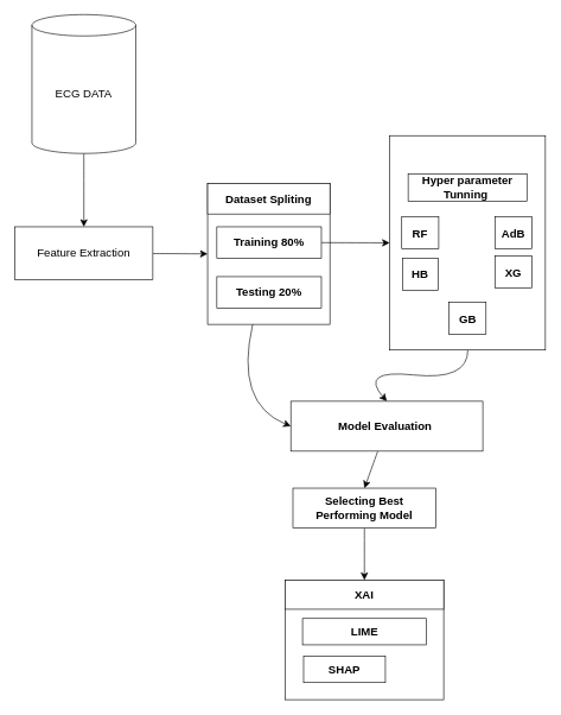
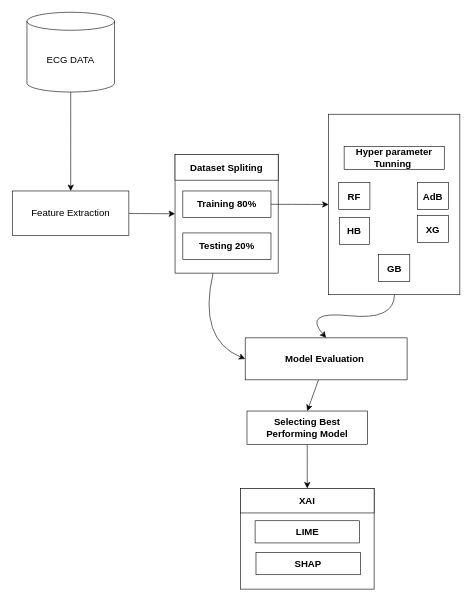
  <mxCell id="0" />
  <mxCell id="1" parent="0" />
  <mxCell id="2" style="edgeStyle=none;curved=1;rounded=0;orthogonalLoop=1;jettySize=auto;html=1;entryX=0;entryY=0.5;entryDx=0;entryDy=0;fontSize=12;startSize=8;endSize=8;" edge="1" parent="1" source="3" target="17"><mxGeometry relative="1" as="geometry"><Array as="points"><mxPoint x="329" y="566" /></Array></mxGeometry></mxCell>
  <mxCell id="3" value="" style="rounded=0;whiteSpace=wrap;html=1;fontSize=16;" vertex="1" parent="1"><mxGeometry x="291" y="257" width="172" height="198" as="geometry" /></mxCell>
  <mxCell id="4" value="&lt;b&gt;Dataset Spliting&lt;/b&gt;" style="rounded=0;whiteSpace=wrap;html=1;fontSize=16;" vertex="1" parent="1"><mxGeometry x="291" y="257" width="172" height="43" as="geometry" /></mxCell>
  <mxCell id="5" style="edgeStyle=none;curved=1;rounded=0;orthogonalLoop=1;jettySize=auto;html=1;entryX=0;entryY=0.5;entryDx=0;entryDy=0;fontSize=12;startSize=8;endSize=8;entryPerimeter=0;" edge="1" parent="1" source="6" target="9"><mxGeometry relative="1" as="geometry" /></mxCell>
  <mxCell id="6" value="&lt;b&gt;Training 80%&lt;/b&gt;" style="rounded=0;whiteSpace=wrap;html=1;fontSize=16;" vertex="1" parent="1"><mxGeometry x="304" y="318" width="147" height="44" as="geometry" /></mxCell>
  <mxCell id="7" value="&lt;b&gt;Testing 20%&lt;/b&gt;" style="rounded=0;whiteSpace=wrap;html=1;fontSize=16;rotation=0;direction=west;" vertex="1" parent="1"><mxGeometry x="304" y="388" width="147" height="44" as="geometry" /></mxCell>
  <mxCell id="8" style="edgeStyle=none;curved=1;rounded=0;orthogonalLoop=1;jettySize=auto;html=1;entryX=0.5;entryY=0;entryDx=0;entryDy=0;fontSize=12;startSize=8;endSize=8;" edge="1" parent="1" source="9" target="17"><mxGeometry relative="1" as="geometry"><Array as="points"><mxPoint x="657" y="534" /><mxPoint x="504" y="518" /></Array></mxGeometry></mxCell>
  <mxCell id="9" value="" style="rounded=0;whiteSpace=wrap;html=1;fontSize=16;" vertex="1" parent="1"><mxGeometry x="547" y="190" width="219" height="301" as="geometry" /></mxCell>
  <mxCell id="10" value="&lt;b&gt;HB&lt;/b&gt;" style="rounded=0;whiteSpace=wrap;html=1;fontSize=16;" vertex="1" parent="1"><mxGeometry x="565" y="362" width="50" height="45" as="geometry" /></mxCell>
  <mxCell id="11" value="&lt;b&gt;AdB&lt;/b&gt;" style="rounded=0;whiteSpace=wrap;html=1;fontSize=16;" vertex="1" parent="1"><mxGeometry x="695" y="304" width="52" height="45" as="geometry" /></mxCell>
  <mxCell id="12" value="&lt;b&gt;RF&lt;/b&gt;" style="rounded=0;whiteSpace=wrap;html=1;fontSize=16;" vertex="1" parent="1"><mxGeometry x="564" y="304" width="52" height="45" as="geometry" /></mxCell>
  <mxCell id="13" value="&lt;b&gt;XG&lt;/b&gt;" style="rounded=0;whiteSpace=wrap;html=1;fontSize=16;" vertex="1" parent="1"><mxGeometry x="695" y="359" width="52" height="45" as="geometry" /></mxCell>
  <mxCell id="14" value="&lt;b&gt;GB&lt;/b&gt;" style="rounded=0;whiteSpace=wrap;html=1;fontSize=16;" vertex="1" parent="1"><mxGeometry x="630.5" y="424" width="52" height="45" as="geometry" /></mxCell>
  <mxCell id="15" value="&lt;b&gt;Hyper parameter Tunning&amp;nbsp;&lt;/b&gt;" style="rounded=0;whiteSpace=wrap;html=1;fontSize=16;" vertex="1" parent="1"><mxGeometry x="573" y="244" width="167" height="38" as="geometry" /></mxCell>
  <mxCell id="16" style="edgeStyle=none;curved=1;rounded=0;orthogonalLoop=1;jettySize=auto;html=1;entryX=0.5;entryY=0;entryDx=0;entryDy=0;fontSize=12;startSize=8;endSize=8;" edge="1" parent="1" source="17" target="19"><mxGeometry relative="1" as="geometry" /></mxCell>
  <mxCell id="17" value="&lt;b&gt;Model Evaluation&amp;nbsp;&lt;/b&gt;" style="rounded=0;whiteSpace=wrap;html=1;fontSize=16;" vertex="1" parent="1"><mxGeometry x="408" y="563" width="270" height="70" as="geometry" /></mxCell>
  <mxCell id="18" style="edgeStyle=none;curved=1;rounded=0;orthogonalLoop=1;jettySize=auto;html=1;entryX=0.5;entryY=0;entryDx=0;entryDy=0;fontSize=12;startSize=8;endSize=8;" edge="1" parent="1" source="19" target="21"><mxGeometry relative="1" as="geometry" /></mxCell>
  <mxCell id="19" value="&lt;b&gt;Selecting Best Performing Model&lt;/b&gt;" style="rounded=0;whiteSpace=wrap;html=1;fontSize=16;" vertex="1" parent="1"><mxGeometry x="411" y="685" width="201" height="56" as="geometry" /></mxCell>
  <mxCell id="20" value="" style="rounded=0;whiteSpace=wrap;html=1;fontSize=16;" vertex="1" parent="1"><mxGeometry x="400" y="814" width="223" height="168" as="geometry" /></mxCell>
  <mxCell id="21" value="&lt;b&gt;XAI&lt;/b&gt;" style="rounded=0;whiteSpace=wrap;html=1;fontSize=16;" vertex="1" parent="1"><mxGeometry x="400" y="814" width="223" height="41" as="geometry" /></mxCell>
  <mxCell id="22" value="&lt;b&gt;LIME&lt;/b&gt;" style="rounded=0;whiteSpace=wrap;html=1;fontSize=16;" vertex="1" parent="1"><mxGeometry x="424.5" y="868" width="174" height="37" as="geometry" /></mxCell>
- <mxCell id="23" value="&lt;b&gt;SHAP&lt;/b&gt;" style="rounded=0;whiteSpace=wrap;html=1;fontSize=16;" vertex="1" parent="1"><mxGeometry x="426" y="921" width="115" height="37" as="geometry" /></mxCell>
+ <mxCell id="23" value="&lt;b&gt;SHAP&lt;/b&gt;" style="rounded=0;whiteSpace=wrap;html=1;fontSize=16;" vertex="1" parent="1"><mxGeometry x="426" y="921" width="174" height="37" as="geometry" /></mxCell>
  <mxCell id="24" style="edgeStyle=none;curved=1;rounded=0;orthogonalLoop=1;jettySize=auto;html=1;entryX=0.5;entryY=0;entryDx=0;entryDy=0;fontSize=12;startSize=8;endSize=8;" edge="1" parent="1" source="25" target="27"><mxGeometry relative="1" as="geometry" /></mxCell>
- <mxCell id="25" value="ECG DATA" style="shape=cylinder3;whiteSpace=wrap;html=1;boundedLbl=1;backgroundOutline=1;size=15;fontSize=16;" vertex="1" parent="1"><mxGeometry x="44" y="20" width="146" height="195" as="geometry" /></mxCell>
+ <mxCell id="25" value="ECG DATA" style="shape=cylinder3;whiteSpace=wrap;html=1;boundedLbl=1;backgroundOutline=1;size=15;fontSize=16;" vertex="1" parent="1"><mxGeometry x="44" y="20" width="146" height="133" as="geometry" /></mxCell>
  <mxCell id="26" style="edgeStyle=none;curved=1;rounded=0;orthogonalLoop=1;jettySize=auto;html=1;entryX=0;entryY=0.5;entryDx=0;entryDy=0;fontSize=12;startSize=8;endSize=8;" edge="1" parent="1" source="27" target="3"><mxGeometry relative="1" as="geometry" /></mxCell>
  <mxCell id="27" value="Feature Extraction" style="rounded=0;whiteSpace=wrap;html=1;fontSize=16;" vertex="1" parent="1"><mxGeometry x="20" y="318" width="194" height="74" as="geometry" /></mxCell>
